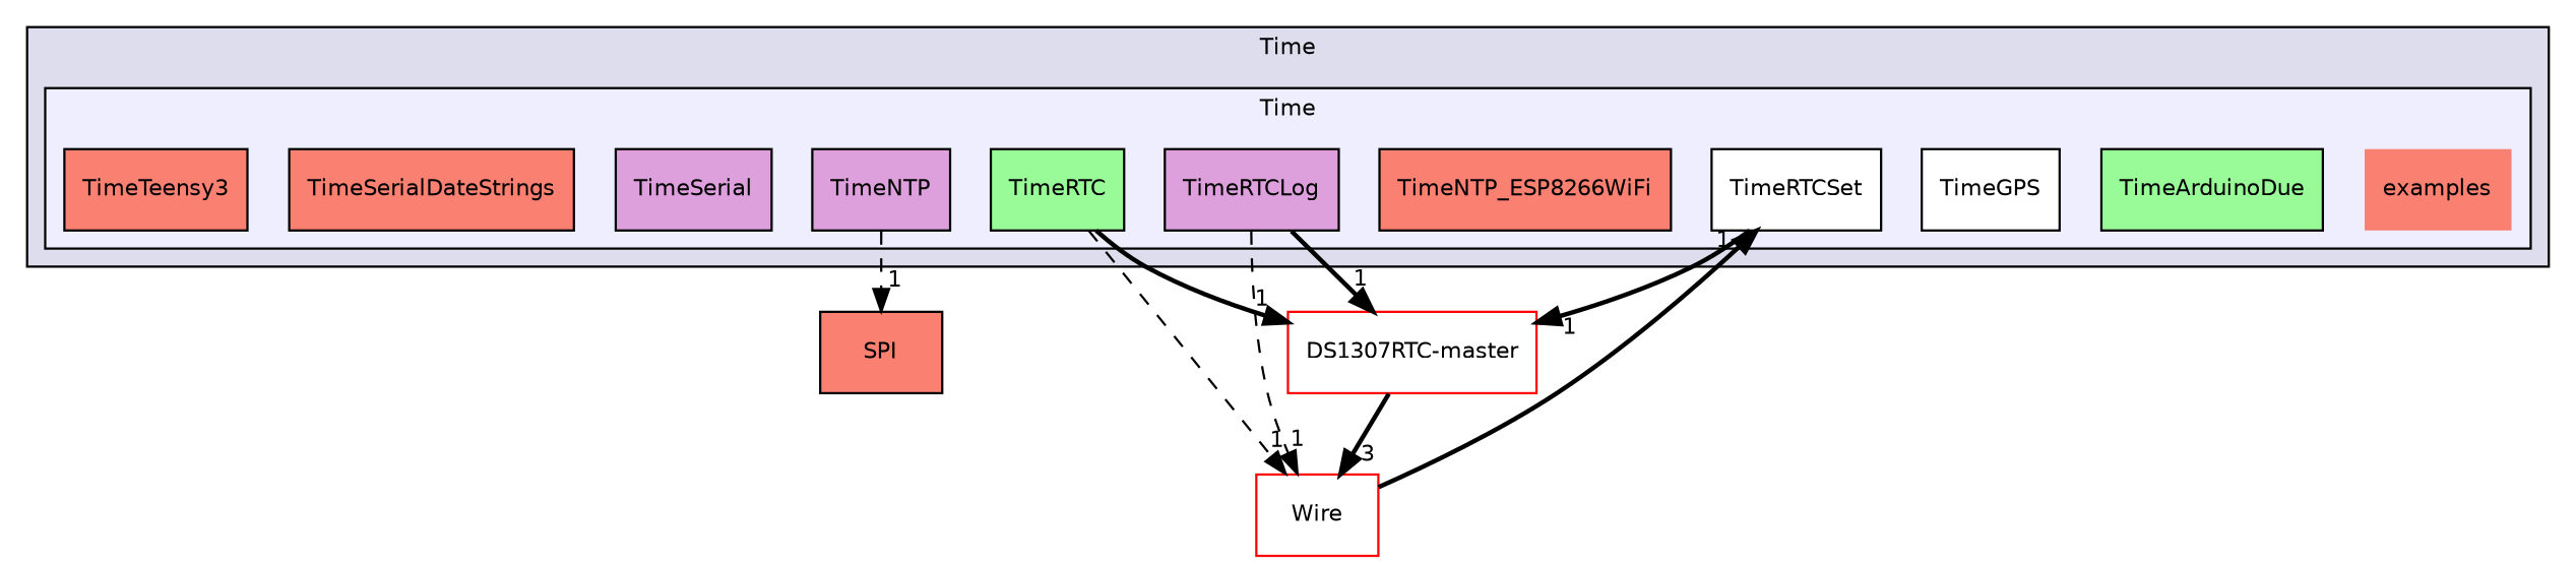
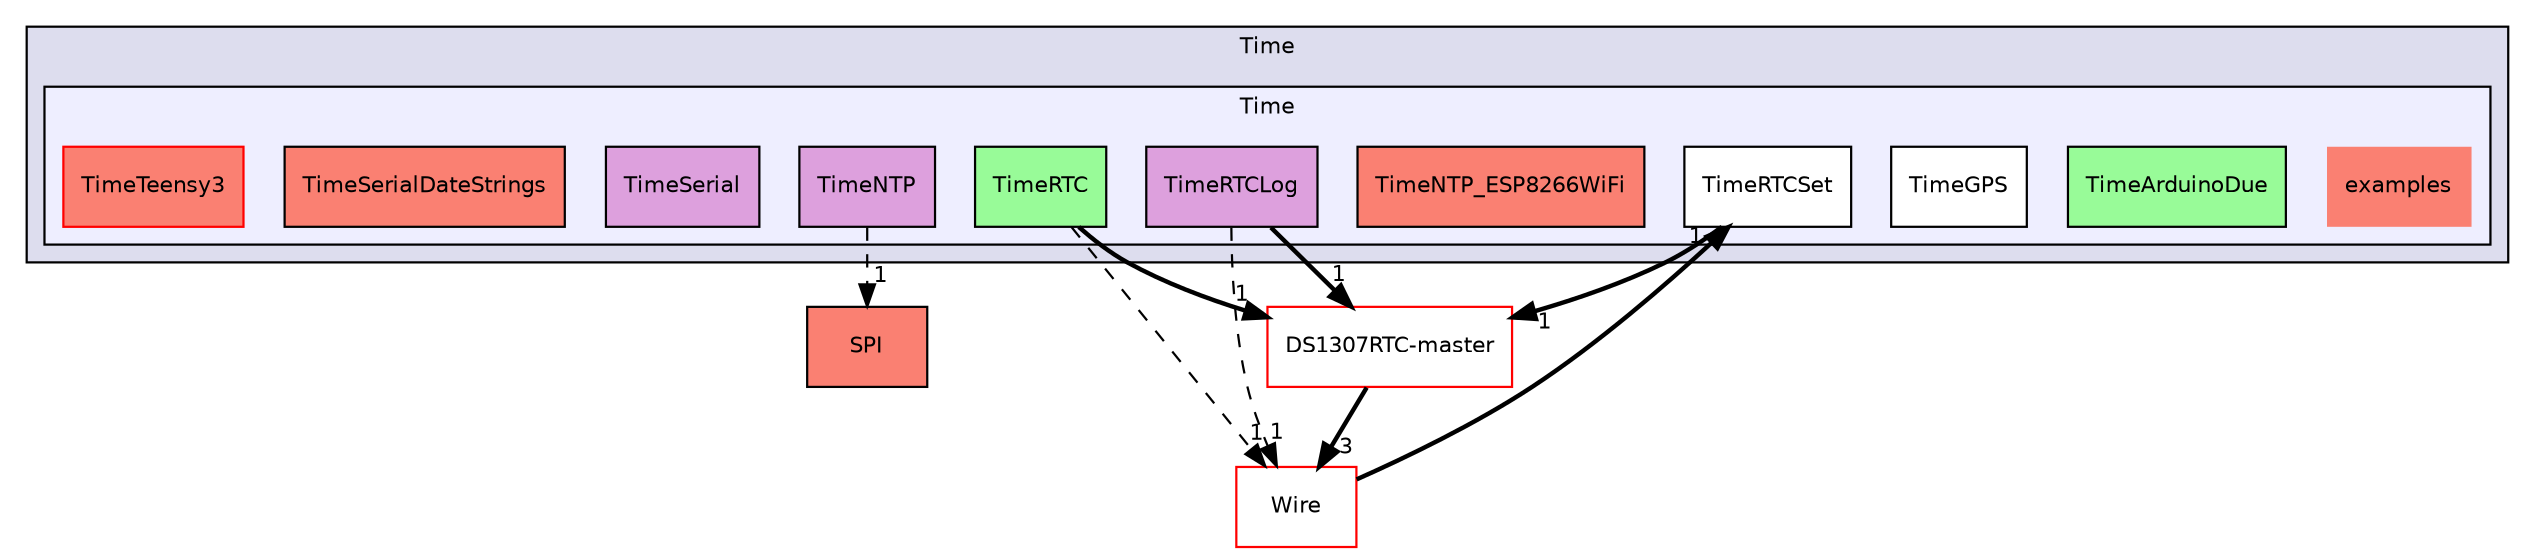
  digraph {
    compound=true
    node [fillcolor=salmon fontname=Helvetica fontsize=10 shape=box style=filled color=black]
    edge [headlabel=1 labeldistance=1.5 labelfontname=Helvetica labelfontsize=10 style=bold]
    n1 [label=examples shape=plaintext color=""]
    n2 [fillcolor=palegreen label=TimeArduinoDue]
    n3 [fillcolor=white label=TimeGPS]
    n4 [fillcolor=plum label=TimeNTP]
    n5 [label=TimeNTP_ESP8266WiFi]
    n6 [fillcolor=palegreen label=TimeRTC]
    n7 [fillcolor=plum label=TimeRTCLog]
    n8 [fillcolor=white label=TimeRTCSet]
    n9 [fillcolor=plum label=TimeSerial]
    n10 [label=TimeSerialDateStrings]
-   n11 [label=TimeTeensy3]
+   n11 [color=red label=TimeTeensy3]
    n12 [label=SPI color=""]
    n13 [color=red fillcolor=white label="DS1307RTC-master"]
    n14 [color=red fillcolor=white label=Wire]
    subgraph cluster_1 {
      bgcolor="#ddddee"
      fontname=Helvetica
      fontsize=10
      label=Time
      pencolor=black
      subgraph cluster_2 {
        bgcolor="#eeeeff"
        fontname=Helvetica
        fontsize=10
        label=Time
        pencolor=black
        n1
        n2
        n3
        n4
        n5
        n6
        n7
        n8
        n9
        n10
        n11
      }
    }
    n4 -> n12 [style=dashed]
    n6 -> n13
    n6 -> n14 [style=dashed]
    n7 -> n13
    n7 -> n14 [style=dashed]
    n8 -> n13
    n13 -> n14 [headlabel=3]
    n14 -> n8
  }
